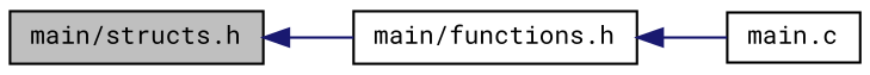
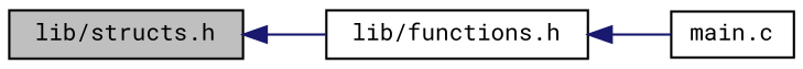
  digraph {
    fontname="Roboto Mono"
    rankdir=LR
    node [color=black fillcolor=white fontname="Roboto Mono" fontsize=10 shape=record style=filled]
    edge [color=midnightblue dir=back fontname="Roboto Mono" fontsize=10 labelfontname=Helvetica labelfontsize=10 style=solid]
-   n1 [fillcolor=grey75 fontcolor=black height=0.2 label="main/structs.h" width=0.4]
-   n2 [height=0.2 label="main/functions.h" width=0.4]
+   n1 [fillcolor=grey75 fontcolor=black height=0.2 label="lib/structs.h" width=0.4]
+   n2 [height=0.2 label="lib/functions.h" width=0.4]
    n3 [height=0.2 label="main.c" width=0.4]
    n1 -> n2
    n2 -> n3
  }
